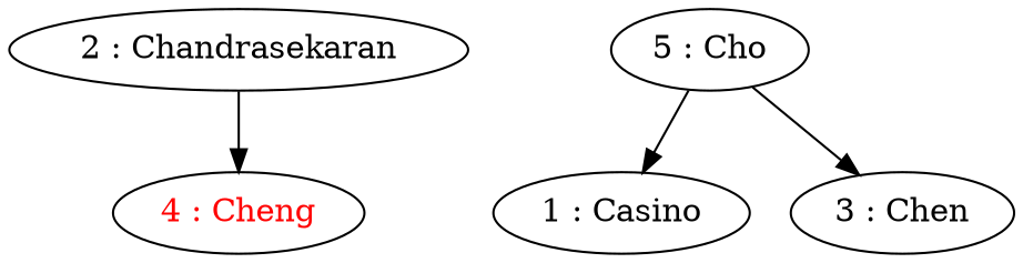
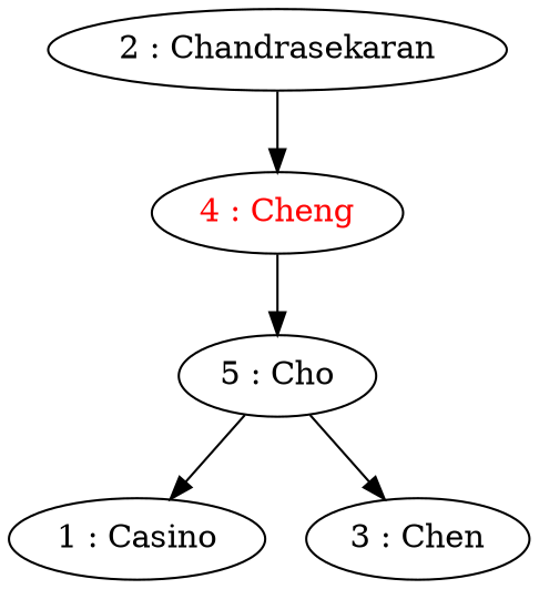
  digraph {
    n1 [label=<<font color="black">2 : Chandrasekaran</font>>]
    n2 [label=<<font color="red">4 : Cheng</font>>]
    n3 [label=<<font color="black">1 : Casino</font>>]
    n4 [label=<<font color="black">5 : Cho</font>>]
    n5 [label=<<font color="black">3 : Chen</font>>]
    n1 -> n2
+   n2 -> n4
    n4 -> n3
    n4 -> n5
  }
